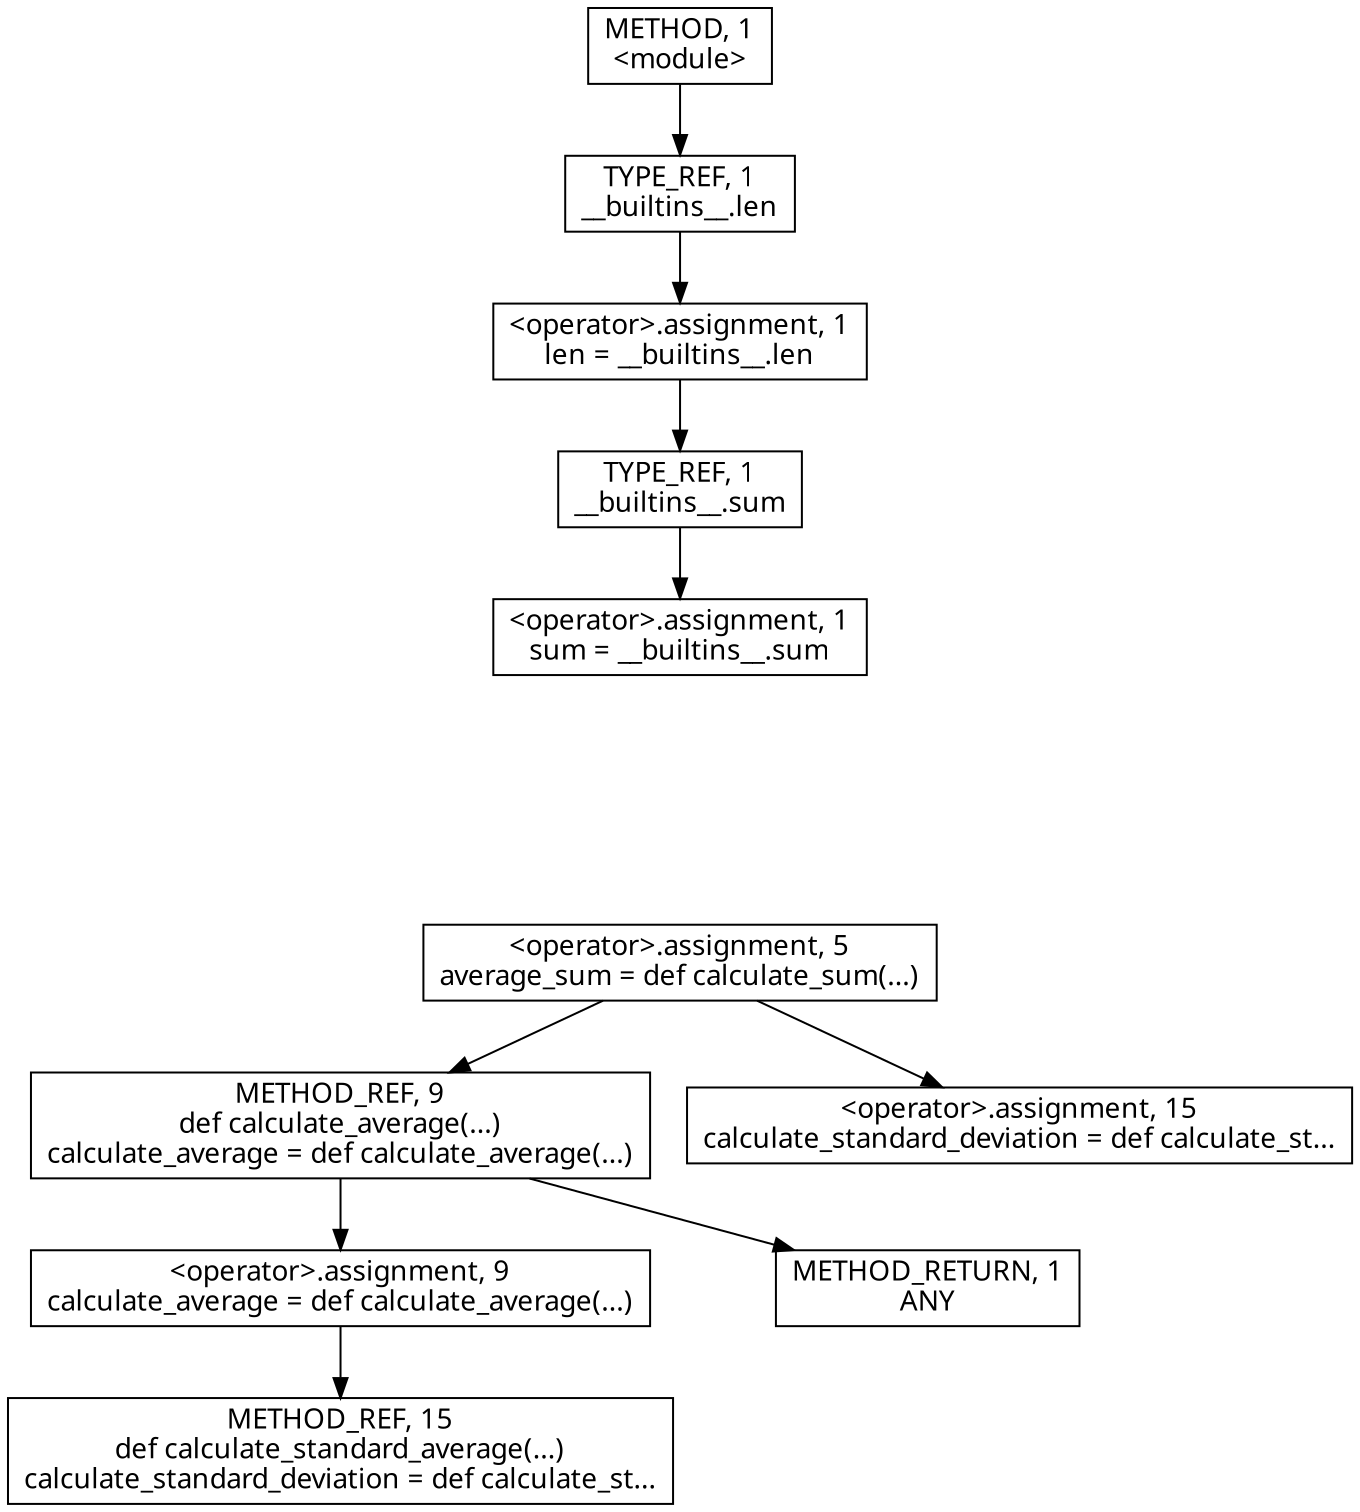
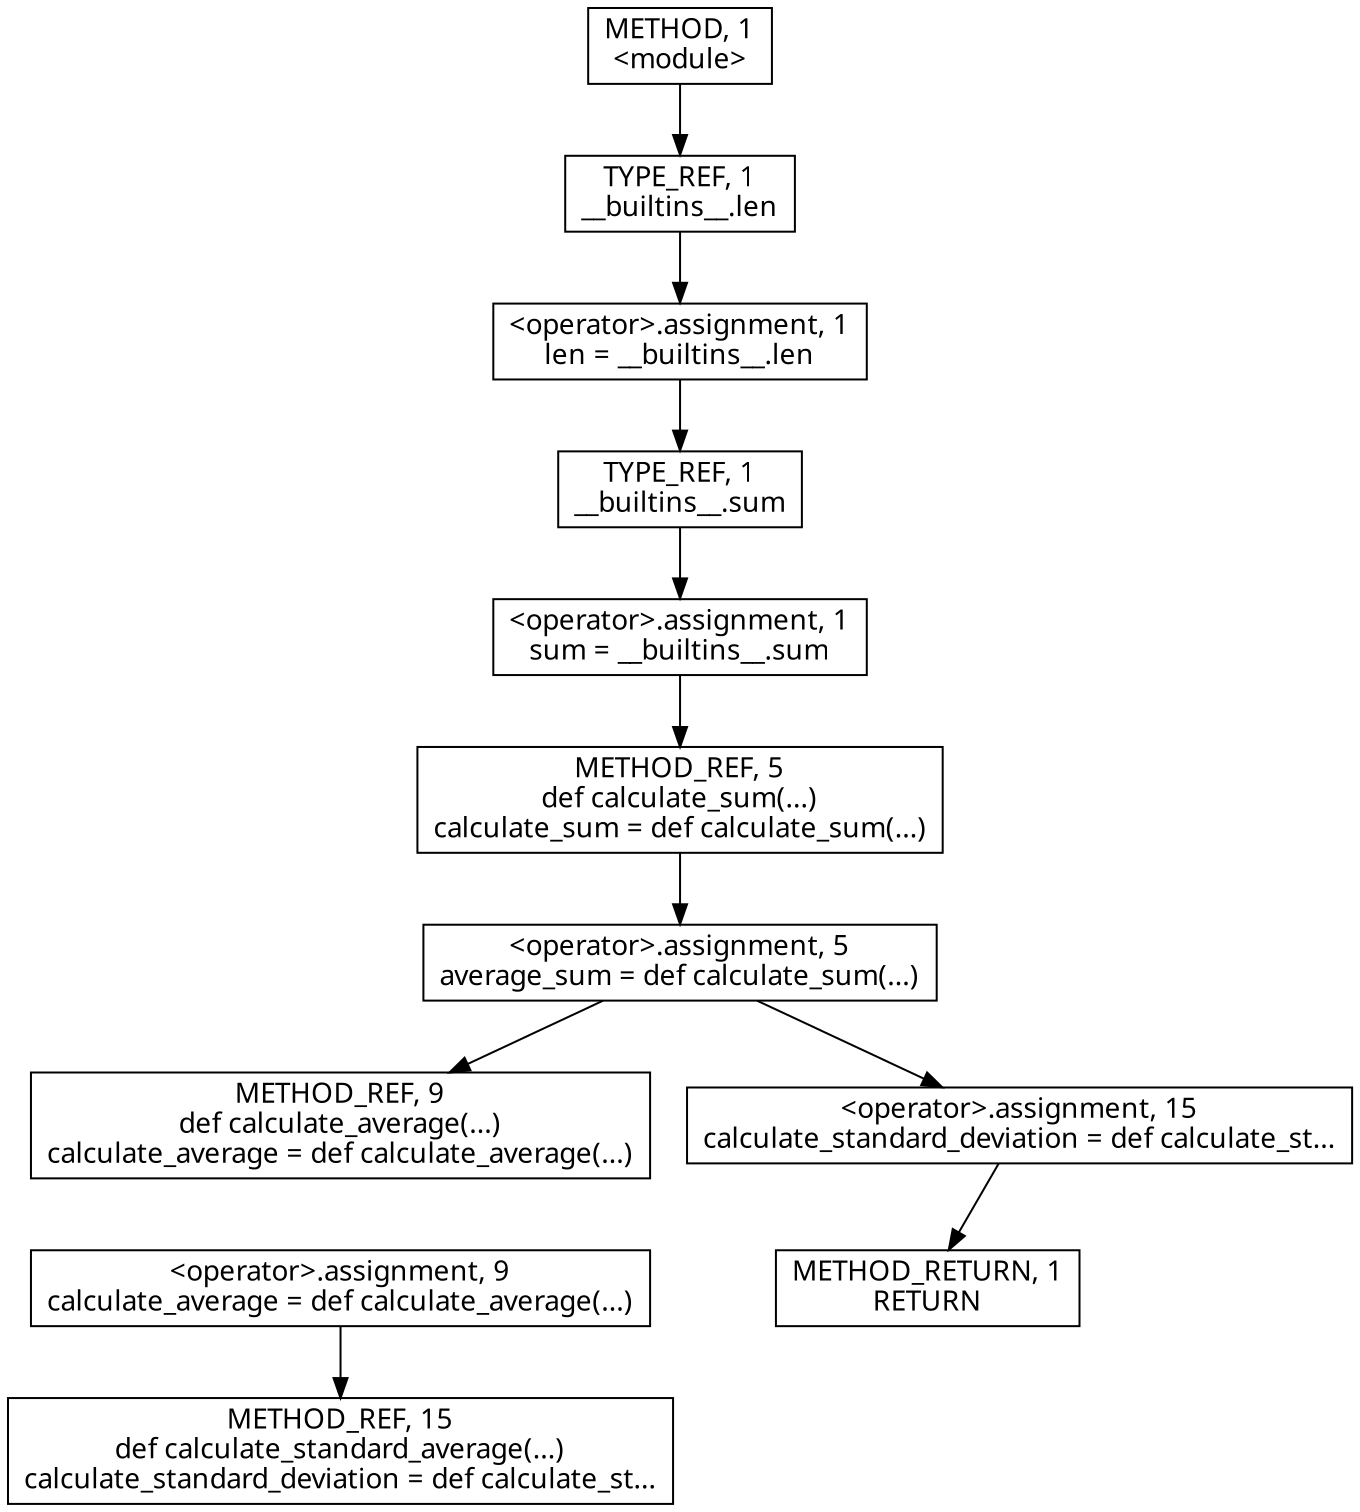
  digraph {
    fontname="Noto Sans"
    node [fontname="Noto Sans" shape=rect]
    edge [fontname="Noto Sans"]
    n1 [label=<&lt;operator&gt;.assignment, 1<BR/>len = __builtins__.len>]
    n2 [label=<TYPE_REF, 1<BR/>__builtins__.sum>]
    n3 [label=<&lt;operator&gt;.assignment, 1<BR/>sum = __builtins__.sum>]
+   n4 [label=<METHOD_REF, 5<BR/>def calculate_sum(...)<BR/>calculate_sum = def calculate_sum(...)>]
    n5 [label=<&lt;operator&gt;.assignment, 5<BR/>average_sum = def calculate_sum(...)>]
    n6 [label=<METHOD_REF, 9<BR/>def calculate_average(...)<BR/>calculate_average = def calculate_average(...)>]
    n7 [label=<&lt;operator&gt;.assignment, 15<BR/>calculate_standard_deviation = def calculate_st...>]
    n8 [label=<&lt;operator&gt;.assignment, 9<BR/>calculate_average = def calculate_average(...)>]
    n9 [label=<METHOD_REF, 15<BR/>def calculate_standard_average(...)<BR/>calculate_standard_deviation = def calculate_st...>]
-   n10 [label=<METHOD_RETURN, 1<BR/>ANY>]
+   n10 [label=<METHOD_RETURN, 1<BR/>RETURN>]
    n11 [label=<TYPE_REF, 1<BR/>__builtins__.len>]
    n12 [label=<METHOD, 1<BR/>&lt;module&gt;>]
    n1 -> n2
    n2 -> n3
+   n3 -> n4
+   n4 -> n5
    n5 -> n6
    n5 -> n7
-   n6 -> n8
-   n6 -> n10
+   n7 -> n10
    n8 -> n9
    n11 -> n1
    n12 -> n11
  }
